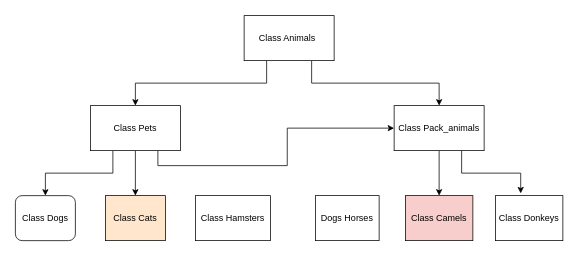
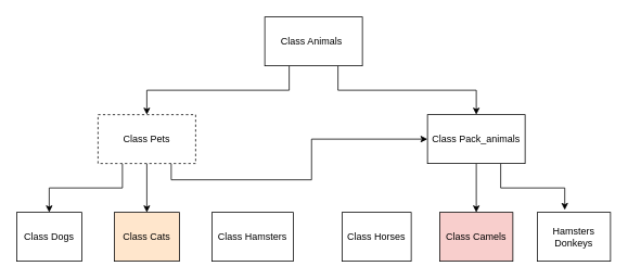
  <mxCell id="0" />
  <mxCell id="1" parent="0" />
  <mxCell id="2" style="edgeStyle=orthogonalEdgeStyle;rounded=0;orthogonalLoop=1;jettySize=auto;html=1;exitX=0.25;exitY=1;exitDx=0;exitDy=0;entryX=0.5;entryY=0;entryDx=0;entryDy=0;" edge="1" parent="1" source="4" target="8"><mxGeometry relative="1" as="geometry" /></mxCell>
  <mxCell id="3" style="edgeStyle=orthogonalEdgeStyle;rounded=0;orthogonalLoop=1;jettySize=auto;html=1;exitX=0.75;exitY=1;exitDx=0;exitDy=0;entryX=0.5;entryY=0;entryDx=0;entryDy=0;" edge="1" parent="1" source="4" target="11"><mxGeometry relative="1" as="geometry" /></mxCell>
  <mxCell id="4" value="Class Animals&lt;span style=&quot;white-space: pre;&quot;&gt;&#09;&lt;/span&gt;" style="rounded=0;whiteSpace=wrap;html=1;" vertex="1" parent="1"><mxGeometry x="325" y="20" width="120" height="60" as="geometry" /></mxCell>
  <mxCell id="5" style="edgeStyle=orthogonalEdgeStyle;rounded=0;orthogonalLoop=1;jettySize=auto;html=1;exitX=0.25;exitY=1;exitDx=0;exitDy=0;entryX=0.5;entryY=0;entryDx=0;entryDy=0;" edge="1" parent="1" source="8" target="12"><mxGeometry relative="1" as="geometry" /></mxCell>
  <mxCell id="6" style="edgeStyle=orthogonalEdgeStyle;rounded=0;orthogonalLoop=1;jettySize=auto;html=1;exitX=0.75;exitY=1;exitDx=0;exitDy=0;" edge="1" parent="1" source="8" target="11"><mxGeometry relative="1" as="geometry" /></mxCell>
  <mxCell id="7" style="edgeStyle=orthogonalEdgeStyle;rounded=0;orthogonalLoop=1;jettySize=auto;html=1;exitX=0.5;exitY=1;exitDx=0;exitDy=0;entryX=0.5;entryY=0;entryDx=0;entryDy=0;" edge="1" parent="1" source="8" target="13"><mxGeometry relative="1" as="geometry" /></mxCell>
- <mxCell id="8" value="Class Pets" style="rounded=0;whiteSpace=wrap;html=1;" vertex="1" parent="1"><mxGeometry x="120" y="140" width="120" height="60" as="geometry" /></mxCell>
+ <mxCell id="8" value="Class Pets" style="rounded=0;whiteSpace=wrap;html=1;dashed=1;" vertex="1" parent="1"><mxGeometry x="120" y="140" width="120" height="60" as="geometry" /></mxCell>
  <mxCell id="9" style="edgeStyle=orthogonalEdgeStyle;rounded=0;orthogonalLoop=1;jettySize=auto;html=1;exitX=0.5;exitY=1;exitDx=0;exitDy=0;entryX=0.5;entryY=0;entryDx=0;entryDy=0;" edge="1" parent="1" source="11" target="16"><mxGeometry relative="1" as="geometry" /></mxCell>
  <mxCell id="10" style="edgeStyle=orthogonalEdgeStyle;rounded=0;orthogonalLoop=1;jettySize=auto;html=1;exitX=0.75;exitY=1;exitDx=0;exitDy=0;entryX=0.375;entryY=-0.05;entryDx=0;entryDy=0;entryPerimeter=0;" edge="1" parent="1" source="11" target="17"><mxGeometry relative="1" as="geometry" /></mxCell>
  <mxCell id="11" value="Class Pack_animals" style="rounded=0;whiteSpace=wrap;html=1;" vertex="1" parent="1"><mxGeometry x="525" y="140" width="120" height="60" as="geometry" /></mxCell>
- <mxCell id="12" value="Class Dogs" style="whiteSpace=wrap;html=1;rounded=1;" vertex="1" parent="1"><mxGeometry y="260" width="80" height="60" as="geometry" x="20" /></mxCell>
+ <mxCell id="12" value="Class Dogs" style="rounded=0;whiteSpace=wrap;html=1;" vertex="1" parent="1"><mxGeometry y="260" width="80" height="60" as="geometry" x="20" /></mxCell>
  <mxCell id="13" value="Class Cats" style="rounded=0;whiteSpace=wrap;html=1;fillColor=#ffe6cc;" vertex="1" parent="1"><mxGeometry x="140" y="260" width="80" height="60" as="geometry" /></mxCell>
  <mxCell id="14" value="Class Hamsters" style="rounded=0;whiteSpace=wrap;html=1;" vertex="1" parent="1"><mxGeometry x="260" y="260" width="100" height="60" as="geometry" /></mxCell>
- <mxCell id="15" value="Dogs Horses" style="rounded=0;whiteSpace=wrap;html=1;" vertex="1" parent="1"><mxGeometry x="420" y="260" width="85" height="60" as="geometry" /></mxCell>
+ <mxCell id="15" value="Class Horses" style="rounded=0;whiteSpace=wrap;html=1;" vertex="1" parent="1"><mxGeometry x="420" y="260" width="85" height="60" as="geometry" /></mxCell>
  <mxCell id="16" value="Class Camels" style="rounded=0;whiteSpace=wrap;html=1;fillColor=#f8cecc;" vertex="1" parent="1"><mxGeometry x="540" y="260" width="90" height="60" as="geometry" /></mxCell>
- <mxCell id="17" value="Class Donkeys" style="rounded=0;whiteSpace=wrap;html=1;" vertex="1" parent="1"><mxGeometry x="660" y="260" width="90" height="60" as="geometry" /></mxCell>
+ <mxCell id="17" value="Hamsters Donkeys" style="rounded=0;whiteSpace=wrap;html=1;" vertex="1" parent="1"><mxGeometry x="660" y="260" width="90" height="60" as="geometry" /></mxCell>
